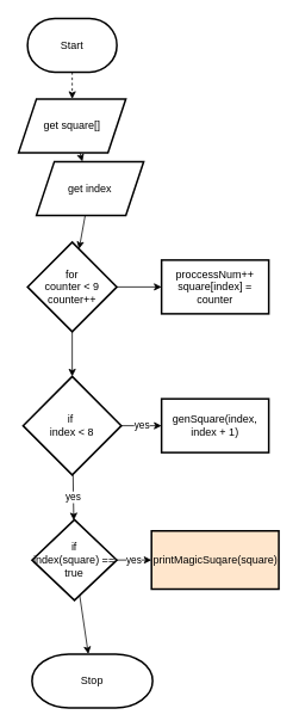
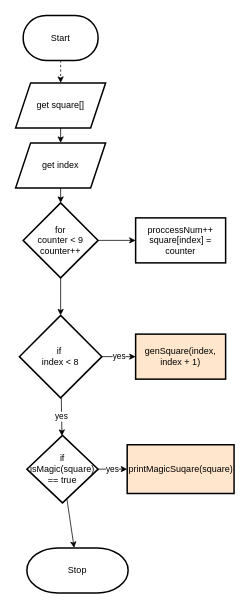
  <mxCell id="0" />
  <mxCell id="1" parent="0" />
  <mxCell id="2" value="" style="edgeStyle=none;html=1;dashed=1;" parent="1" source="3" target="5" edge="1"><mxGeometry relative="1" as="geometry" /></mxCell>
  <mxCell id="3" value="Start" style="strokeWidth=2;html=1;shape=mxgraph.flowchart.terminator;whiteSpace=wrap;" parent="1" vertex="1"><mxGeometry x="30" y="20" width="100" height="60" as="geometry" /></mxCell>
  <mxCell id="4" value="" style="edgeStyle=none;html=1;" parent="1" source="5" target="7" edge="1"><mxGeometry relative="1" as="geometry" /></mxCell>
  <mxCell id="5" value="get square[]" style="shape=parallelogram;perimeter=parallelogramPerimeter;whiteSpace=wrap;html=1;fixedSize=1;strokeWidth=2;" parent="1" vertex="1"><mxGeometry x="20" y="110" width="120" height="60" as="geometry" /></mxCell>
  <mxCell id="6" value="" style="edgeStyle=none;html=1;" parent="1" source="7" target="10" edge="1"><mxGeometry relative="1" as="geometry" /></mxCell>
- <mxCell id="7" value="get index" style="shape=parallelogram;perimeter=parallelogramPerimeter;whiteSpace=wrap;html=1;fixedSize=1;strokeWidth=2;" parent="1" vertex="1"><mxGeometry x="40" y="180" width="120" height="60" as="geometry" /></mxCell>
+ <mxCell id="7" value="get index" style="shape=parallelogram;perimeter=parallelogramPerimeter;whiteSpace=wrap;html=1;fixedSize=1;strokeWidth=2;" parent="1" vertex="1"><mxGeometry x="20" y="190" width="120" height="60" as="geometry" /></mxCell>
  <mxCell id="8" value="" style="edgeStyle=none;html=1;" parent="1" source="10" target="11" edge="1"><mxGeometry relative="1" as="geometry" /></mxCell>
  <mxCell id="9" value="" style="edgeStyle=none;html=1;" parent="1" source="10" target="14" edge="1"><mxGeometry relative="1" as="geometry" /></mxCell>
  <mxCell id="10" value="for&lt;br&gt;counter &amp;lt; 9&lt;br&gt;counter++" style="rhombus;whiteSpace=wrap;html=1;strokeWidth=2;" parent="1" vertex="1"><mxGeometry x="30" y="270" width="100" height="100" as="geometry" /></mxCell>
  <mxCell id="11" value="proccessNum++&lt;br&gt;square[index] = counter" style="whiteSpace=wrap;html=1;strokeWidth=2;" parent="1" vertex="1"><mxGeometry x="180" y="290" width="120" height="60" as="geometry" /></mxCell>
  <mxCell id="12" value="yes" style="edgeStyle=none;html=1;" parent="1" source="14" target="15" edge="1"><mxGeometry relative="1" as="geometry" /></mxCell>
  <mxCell id="13" value="yes" style="edgeStyle=none;html=1;" parent="1" source="14" target="18" edge="1"><mxGeometry relative="1" as="geometry" /></mxCell>
  <mxCell id="14" value="if&amp;nbsp;&lt;br&gt;index &amp;lt; 8" style="rhombus;whiteSpace=wrap;html=1;strokeWidth=2;" parent="1" vertex="1"><mxGeometry x="25" y="420" width="110" height="110" as="geometry" /></mxCell>
- <mxCell id="15" value="genSquare(index, index + 1)" style="whiteSpace=wrap;html=1;strokeWidth=2;" parent="1" vertex="1"><mxGeometry x="180" y="445" width="120" height="60" as="geometry" /></mxCell>
+ <mxCell id="15" value="genSquare(index, index + 1)" style="whiteSpace=wrap;html=1;strokeWidth=2;fillColor=#ffe6cc;" parent="1" vertex="1"><mxGeometry x="180" y="445" width="120" height="60" as="geometry" /></mxCell>
  <mxCell id="16" value="yes" style="edgeStyle=none;html=1;" parent="1" source="18" target="19" edge="1"><mxGeometry relative="1" as="geometry" /></mxCell>
  <mxCell id="17" value="" style="edgeStyle=none;html=1;" parent="1" source="18" target="20" edge="1"><mxGeometry relative="1" as="geometry" /></mxCell>
- <mxCell id="18" value="if&lt;br&gt;index(square) == true" style="rhombus;whiteSpace=wrap;html=1;strokeWidth=2;" parent="1" vertex="1"><mxGeometry x="35" y="580" width="95" height="90" as="geometry" /></mxCell>
+ <mxCell id="18" value="if&lt;br&gt;isMagic(square) == true" style="rhombus;whiteSpace=wrap;html=1;strokeWidth=2;" parent="1" vertex="1"><mxGeometry x="35" y="580" width="95" height="90" as="geometry" /></mxCell>
  <mxCell id="19" value="printMagicSuqare(square)" style="whiteSpace=wrap;html=1;strokeWidth=2;fillColor=#ffe6cc;" parent="1" vertex="1"><mxGeometry x="168.75" y="592.5" width="142.5" height="65" as="geometry" /></mxCell>
  <mxCell id="20" value="Stop" style="strokeWidth=2;html=1;shape=mxgraph.flowchart.terminator;whiteSpace=wrap;" parent="1" vertex="1"><mxGeometry x="35" y="730" width="135" height="60" as="geometry" /></mxCell>
